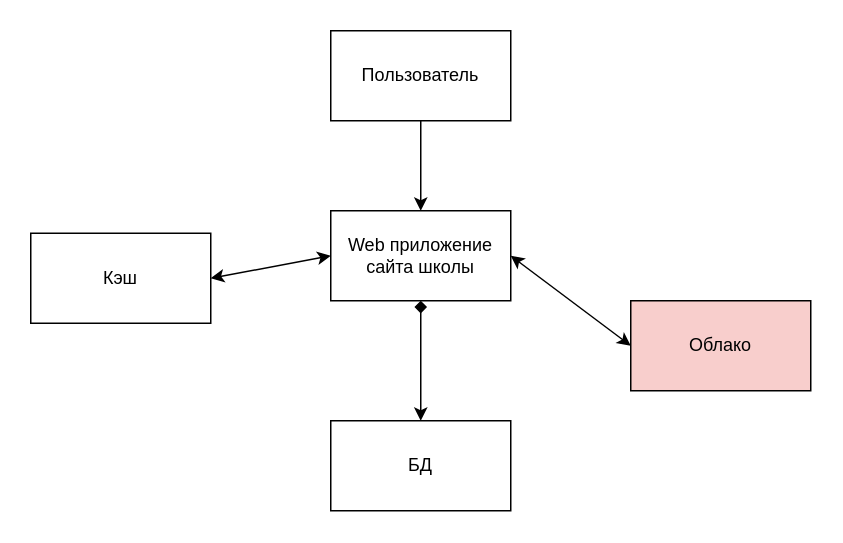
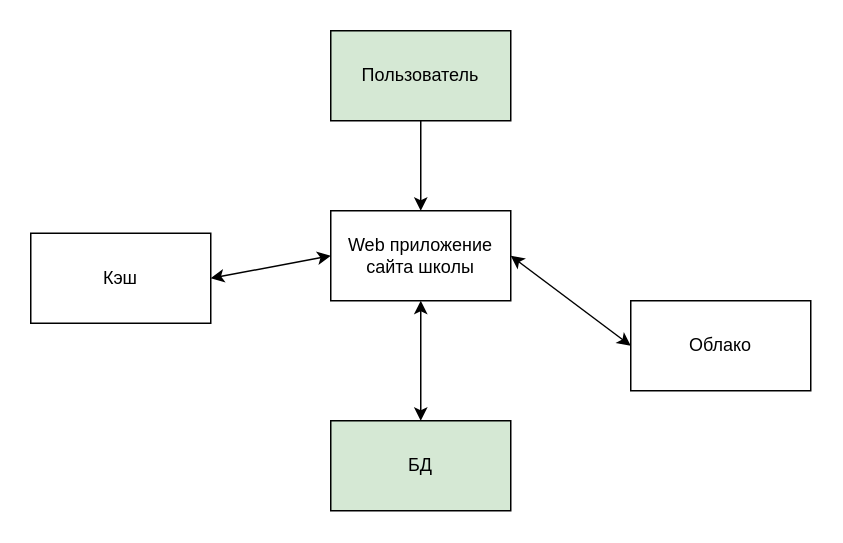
  <mxCell id="0" />
  <mxCell id="1" parent="0" />
- <mxCell id="2" value="Пользователь" style="rounded=0;whiteSpace=wrap;html=1;" vertex="1" parent="1"><mxGeometry x="220" y="20" width="120" height="60" as="geometry" /></mxCell>
+ <mxCell id="2" value="Пользователь" style="rounded=0;whiteSpace=wrap;html=1;fillColor=#d5e8d4;" vertex="1" parent="1"><mxGeometry x="220" y="20" width="120" height="60" as="geometry" /></mxCell>
  <mxCell id="3" value="Web приложение сайта школы" style="rounded=0;whiteSpace=wrap;html=1;" vertex="1" parent="1"><mxGeometry x="220" y="140" width="120" height="60" as="geometry" /></mxCell>
- <mxCell id="4" value="БД" style="rounded=0;whiteSpace=wrap;html=1;" vertex="1" parent="1"><mxGeometry x="220" y="280" width="120" height="60" as="geometry" /></mxCell>
+ <mxCell id="4" value="БД" style="rounded=0;whiteSpace=wrap;html=1;fillColor=#d5e8d4;" vertex="1" parent="1"><mxGeometry x="220" y="280" width="120" height="60" as="geometry" /></mxCell>
  <mxCell id="5" value="Кэш" style="rounded=0;whiteSpace=wrap;html=1;" vertex="1" parent="1"><mxGeometry x="20" y="155" width="120" height="60" as="geometry" /></mxCell>
- <mxCell id="6" value="Облако" style="rounded=0;whiteSpace=wrap;html=1;fillColor=#f8cecc;" vertex="1" parent="1"><mxGeometry x="420" y="200" width="120" height="60" as="geometry" /></mxCell>
+ <mxCell id="6" value="Облако" style="rounded=0;whiteSpace=wrap;html=1;" vertex="1" parent="1"><mxGeometry x="420" y="200" width="120" height="60" as="geometry" /></mxCell>
  <mxCell id="7" value="" style="endArrow=none;startArrow=classic;html=1;entryX=0.5;entryY=1;entryDx=0;entryDy=0;exitX=0.5;exitY=0;exitDx=0;exitDy=0;" edge="1" parent="1" source="3" target="2"><mxGeometry width="50" height="50" relative="1" as="geometry"><mxPoint x="249" y="140" as="sourcePoint" /><mxPoint x="299" y="90" as="targetPoint" /></mxGeometry></mxCell>
  <mxCell id="8" value="" style="endArrow=classic;startArrow=classic;html=1;exitX=1;exitY=0.5;exitDx=0;exitDy=0;entryX=0;entryY=0.5;entryDx=0;entryDy=0;" edge="1" parent="1" source="5" target="3"><mxGeometry width="50" height="50" relative="1" as="geometry"><mxPoint x="140" y="190" as="sourcePoint" /><mxPoint x="190" y="140" as="targetPoint" /></mxGeometry></mxCell>
- <mxCell id="9" value="" style="endArrow=diamond;startArrow=classic;html=1;entryX=0.5;entryY=1;entryDx=0;entryDy=0;exitX=0.5;exitY=0;exitDx=0;exitDy=0;" edge="1" parent="1" source="4" target="3"><mxGeometry width="50" height="50" relative="1" as="geometry"><mxPoint x="360" y="280" as="sourcePoint" /><mxPoint x="410" y="230" as="targetPoint" /></mxGeometry></mxCell>
+ <mxCell id="9" value="" style="endArrow=classic;startArrow=classic;html=1;entryX=0.5;entryY=1;entryDx=0;entryDy=0;exitX=0.5;exitY=0;exitDx=0;exitDy=0;" edge="1" parent="1" source="4" target="3"><mxGeometry width="50" height="50" relative="1" as="geometry"><mxPoint x="360" y="280" as="sourcePoint" /><mxPoint x="410" y="230" as="targetPoint" /></mxGeometry></mxCell>
  <mxCell id="10" value="" style="endArrow=classic;startArrow=classic;html=1;entryX=0;entryY=0.5;entryDx=0;entryDy=0;exitX=1;exitY=0.5;exitDx=0;exitDy=0;" edge="1" parent="1" source="3" target="6"><mxGeometry width="50" height="50" relative="1" as="geometry"><mxPoint x="340" y="195" as="sourcePoint" /><mxPoint x="390" y="145" as="targetPoint" /></mxGeometry></mxCell>
